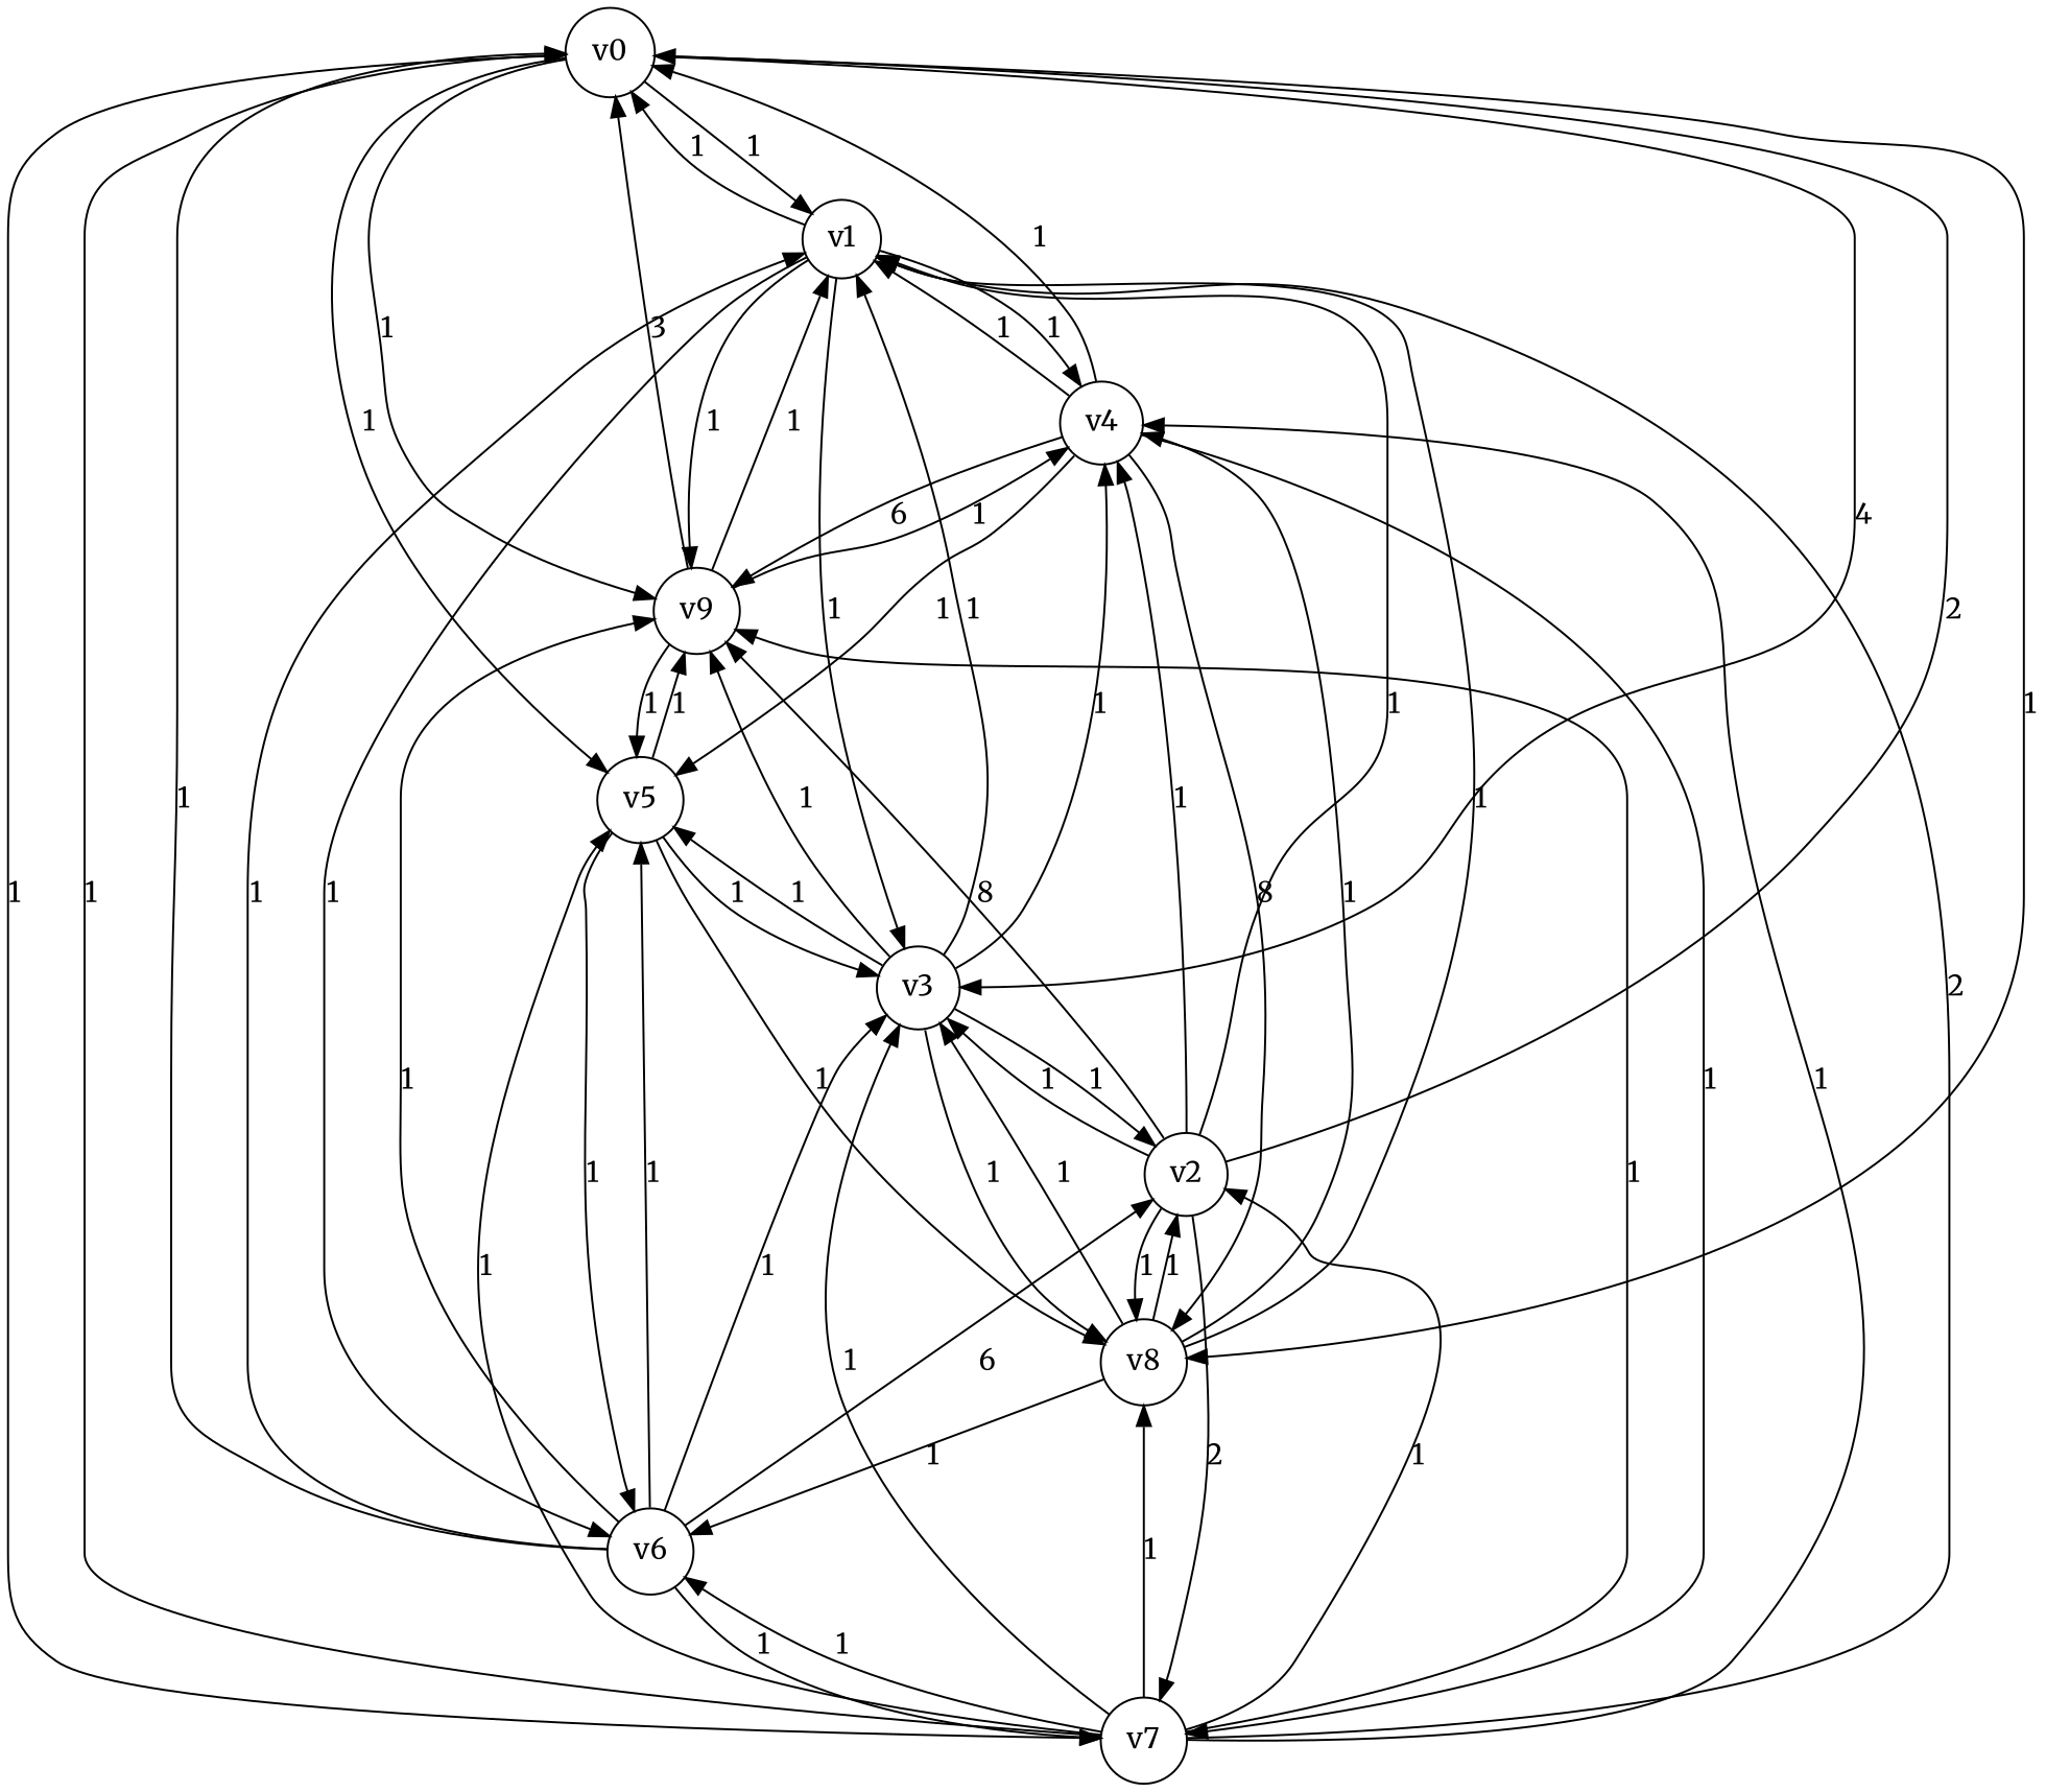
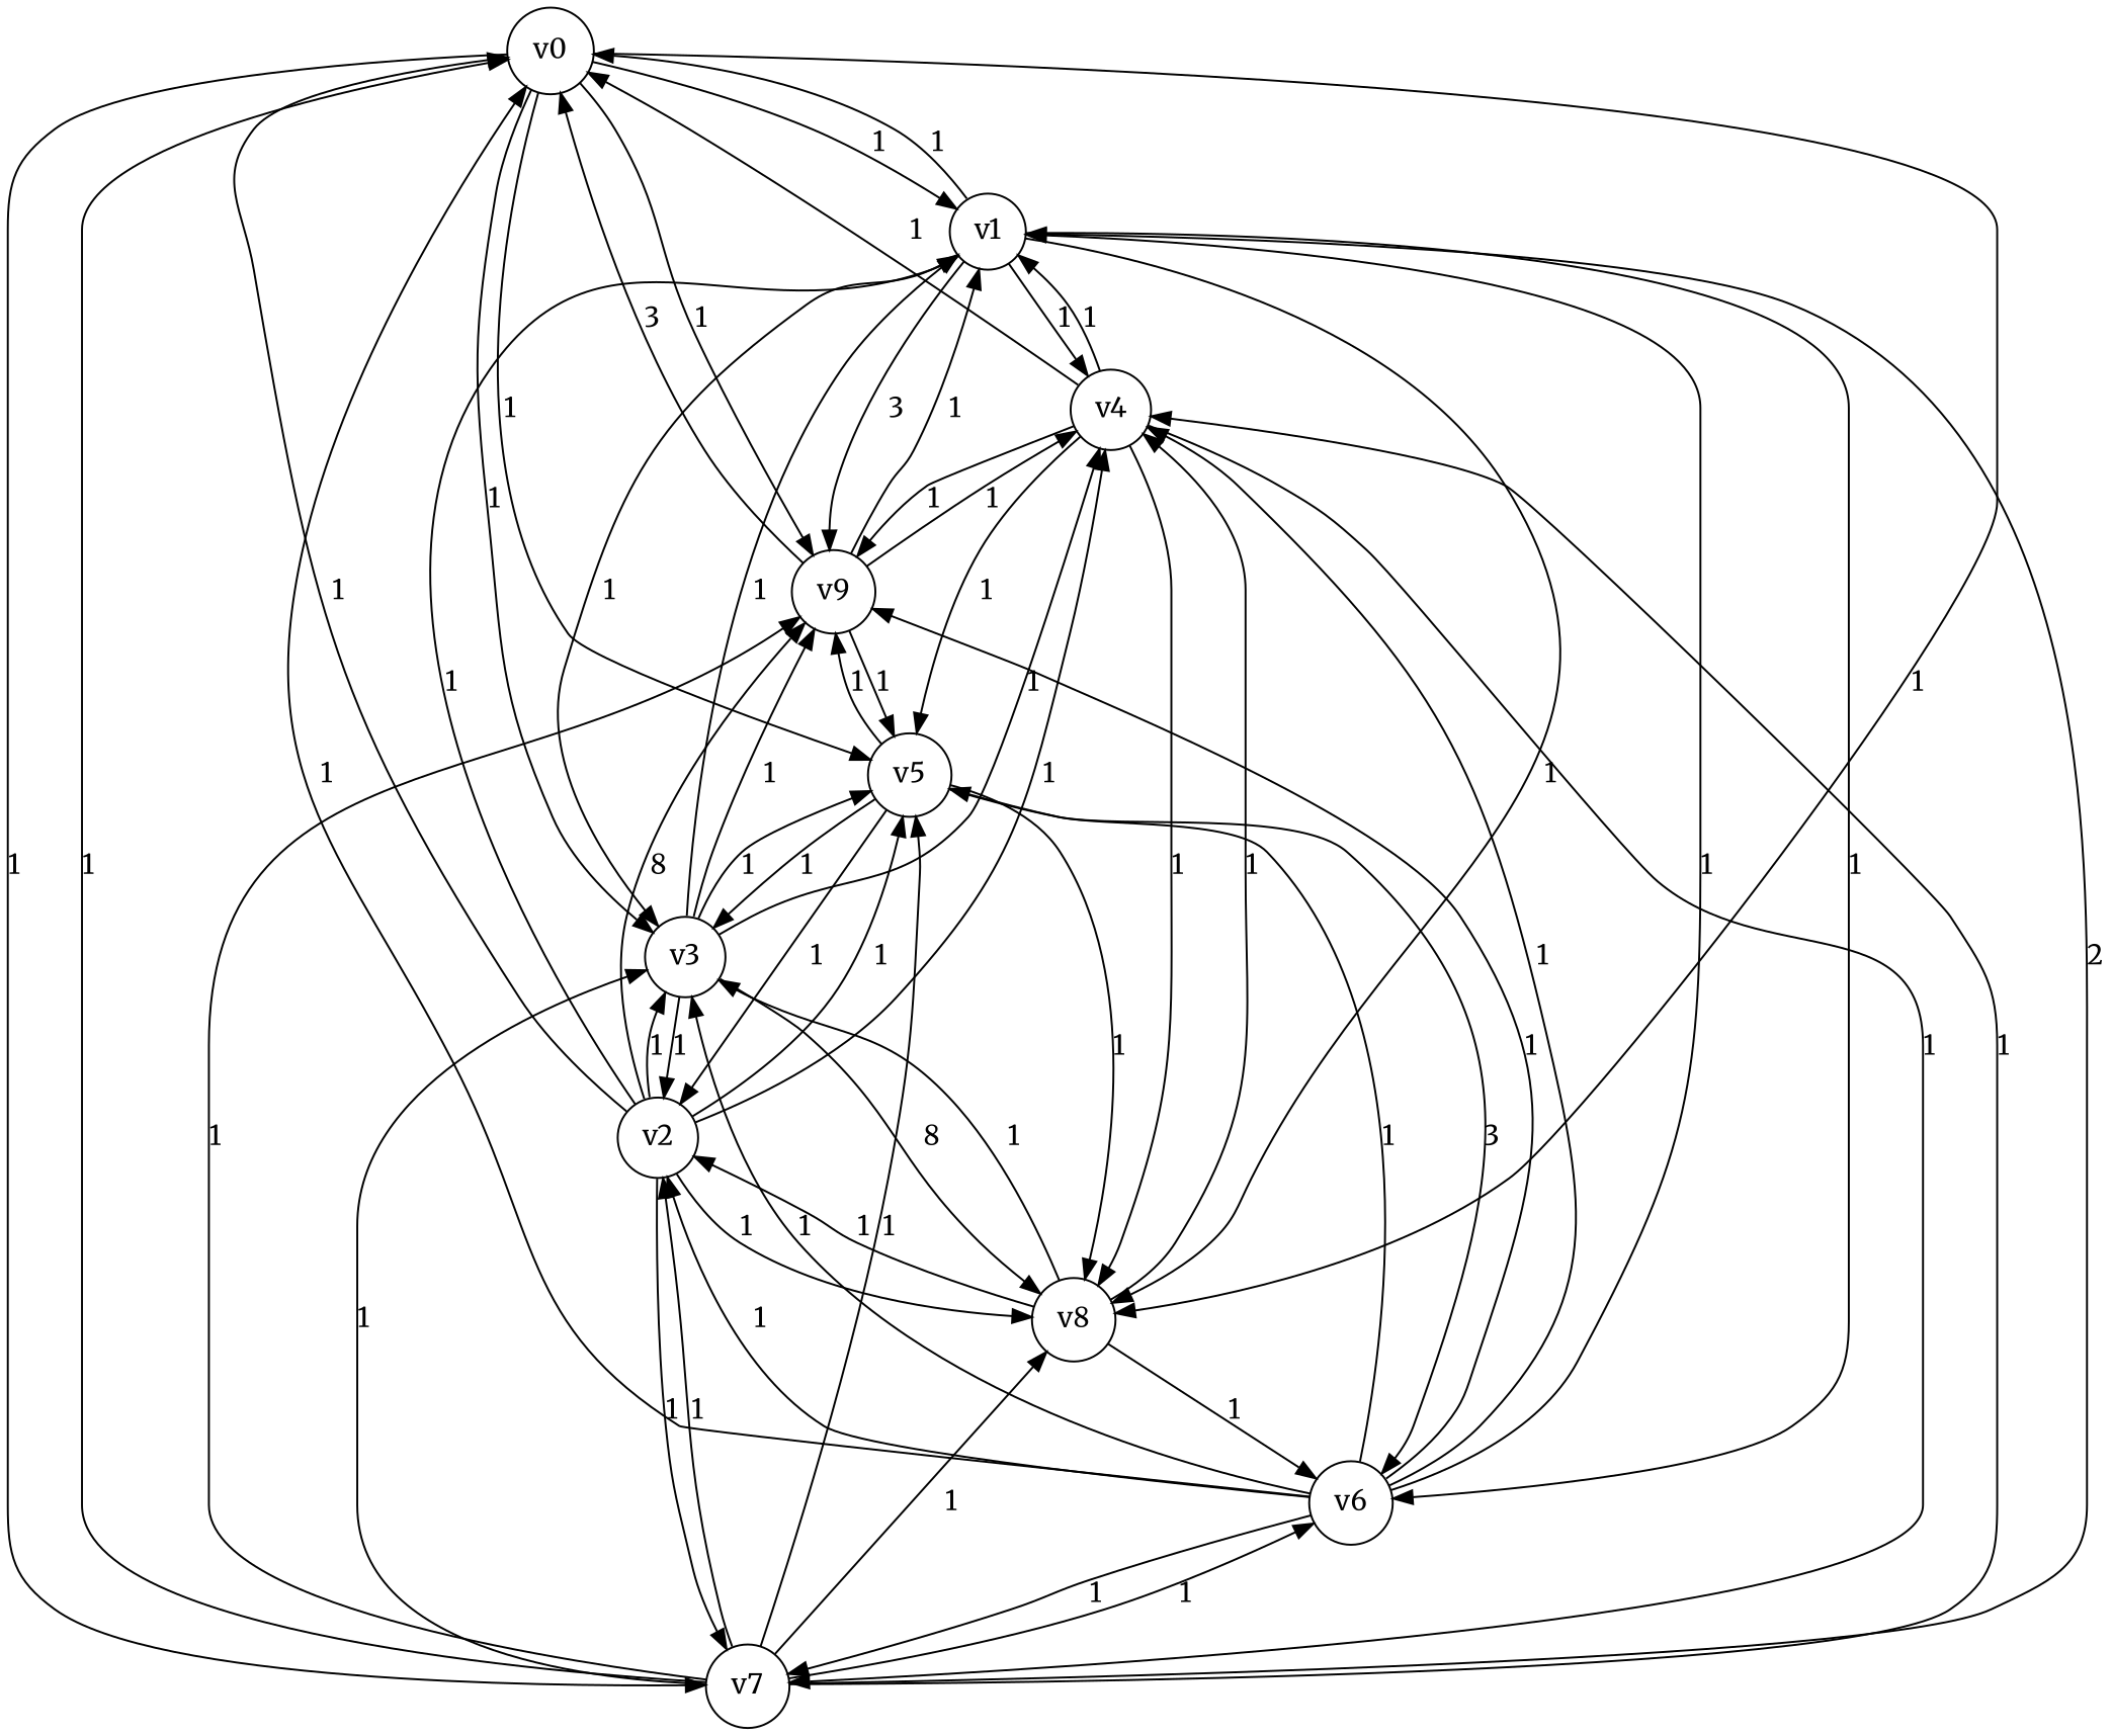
  digraph {
    fontname=Merriweather
    node [fontname=Merriweather shape=circle]
    edge [fontname=Merriweather]
    n1 [label=v0]
    n2 [label=v1]
    n3 [label=v3]
    n4 [label=v5]
    n5 [label=v7]
    n6 [label=v8]
    n7 [label=v9]
    n8 [label=v6]
    n9 [label=v4]
    n10 [label=v2]
    n1 -> n2 [label=1]
-   n1 -> n3 [label=4]
+   n1 -> n3 [label=1]
    n1 -> n4 [label=1]
    n1 -> n5 [label=1]
    n1 -> n6 [label=1]
    n1 -> n7 [label=1]
    n2 -> n1 [label=1]
    n2 -> n3 [label=1]
-   n2 -> n7 [label=1]
+   n2 -> n7 [label=3]
    n2 -> n8 [label=1]
    n2 -> n9 [label=1]
    n3 -> n2 [label=1]
    n3 -> n4 [label=1]
-   n3 -> n6 [label=1]
+   n3 -> n6 [label=8]
    n3 -> n7 [label=1]
    n3 -> n9 [label=1]
    n3 -> n10 [label=1]
    n4 -> n3 [label=1]
    n4 -> n6 [label=1]
    n4 -> n7 [label=1]
-   n4 -> n8 [label=1]
+   n4 -> n8 [label=3]
+   n4 -> n10 [label=1]
    n5 -> n1 [label=1]
    n5 -> n2 [label=2]
    n5 -> n3 [label=1]
    n5 -> n4 [label=1]
    n5 -> n6 [label=1]
    n5 -> n7 [label=1]
    n5 -> n8 [label=1]
    n5 -> n9 [label=1]
    n5 -> n10 [label=1]
-   n6 -> n2 [label=1]
+   n2 -> n6 [label=1]
    n6 -> n3 [label=1]
    n6 -> n8 [label=1]
    n6 -> n9 [label=1]
    n6 -> n10 [label=1]
    n7 -> n1 [label=3]
    n7 -> n2 [label=1]
    n7 -> n4 [label=1]
    n7 -> n9 [label=1]
    n8 -> n1 [label=1]
    n8 -> n2 [label=1]
    n8 -> n3 [label=1]
    n8 -> n4 [label=1]
    n8 -> n5 [label=1]
    n8 -> n7 [label=1]
-   n8 -> n10 [label=6]
+   n8 -> n9 [label=1]
+   n8 -> n10 [label=1]
    n9 -> n1 [label=1]
    n9 -> n2 [label=1]
    n9 -> n4 [label=1]
    n9 -> n5 [label=1]
-   n9 -> n6 [label=8]
-   n9 -> n7 [label=6]
-   n10 -> n1 [label=2]
+   n9 -> n6 [label=1]
+   n9 -> n7 [label=1]
+   n10 -> n1 [label=1]
    n10 -> n2 [label=1]
    n10 -> n3 [label=1]
-   n10 -> n5 [label=2]
+   n10 -> n4 [label=1]
+   n10 -> n5 [label=1]
    n10 -> n6 [label=1]
    n10 -> n7 [label=8]
    n10 -> n9 [label=1]
  }
